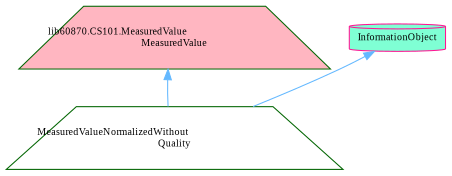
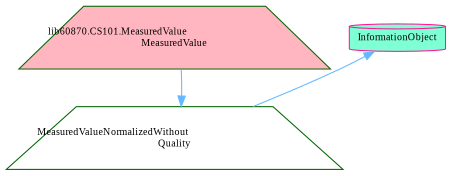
  digraph {
    fontname="Liberation Serif"
    node [color=darkgreen fontname="Liberation Serif" fontsize=10 shape=trapezium style=filled]
    edge [color=steelblue1 dir=back fontname="Liberation Serif" fontsize=10 labelfontname=Helvetica labelfontsize=10 style=solid]
    n1 [fillcolor=lightpink fontcolor=black height=0.2 label="lib60870.CS101.MeasuredValue\lMeasuredValue" width=0.4]
    n2 [fillcolor=white height=0.2 label="MeasuredValueNormalizedWithout\lQuality" width=0.4]
    n3 [color=deeppink fillcolor=aquamarine height=0.2 label=InformationObject shape=cylinder width=0.4]
-   n1 -> n2
+   n2 -> n1
    n3 -> n2
  }
